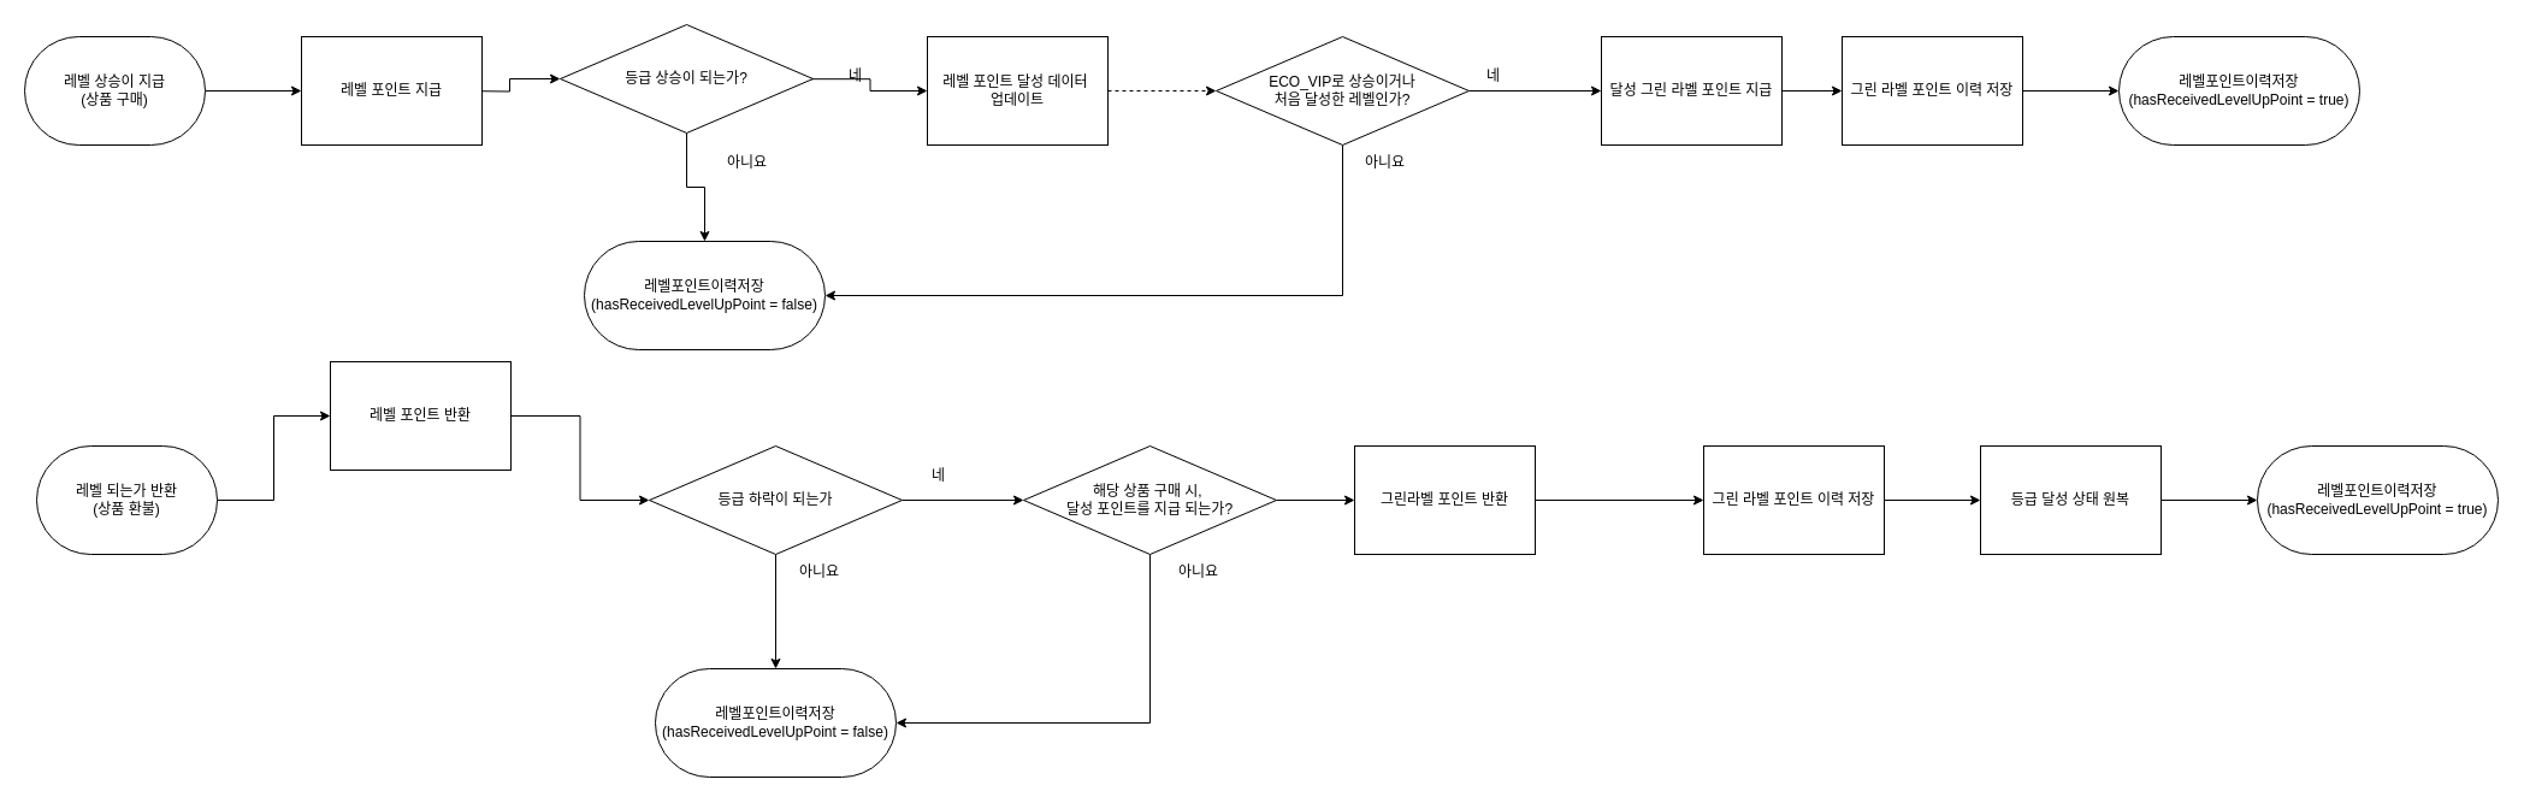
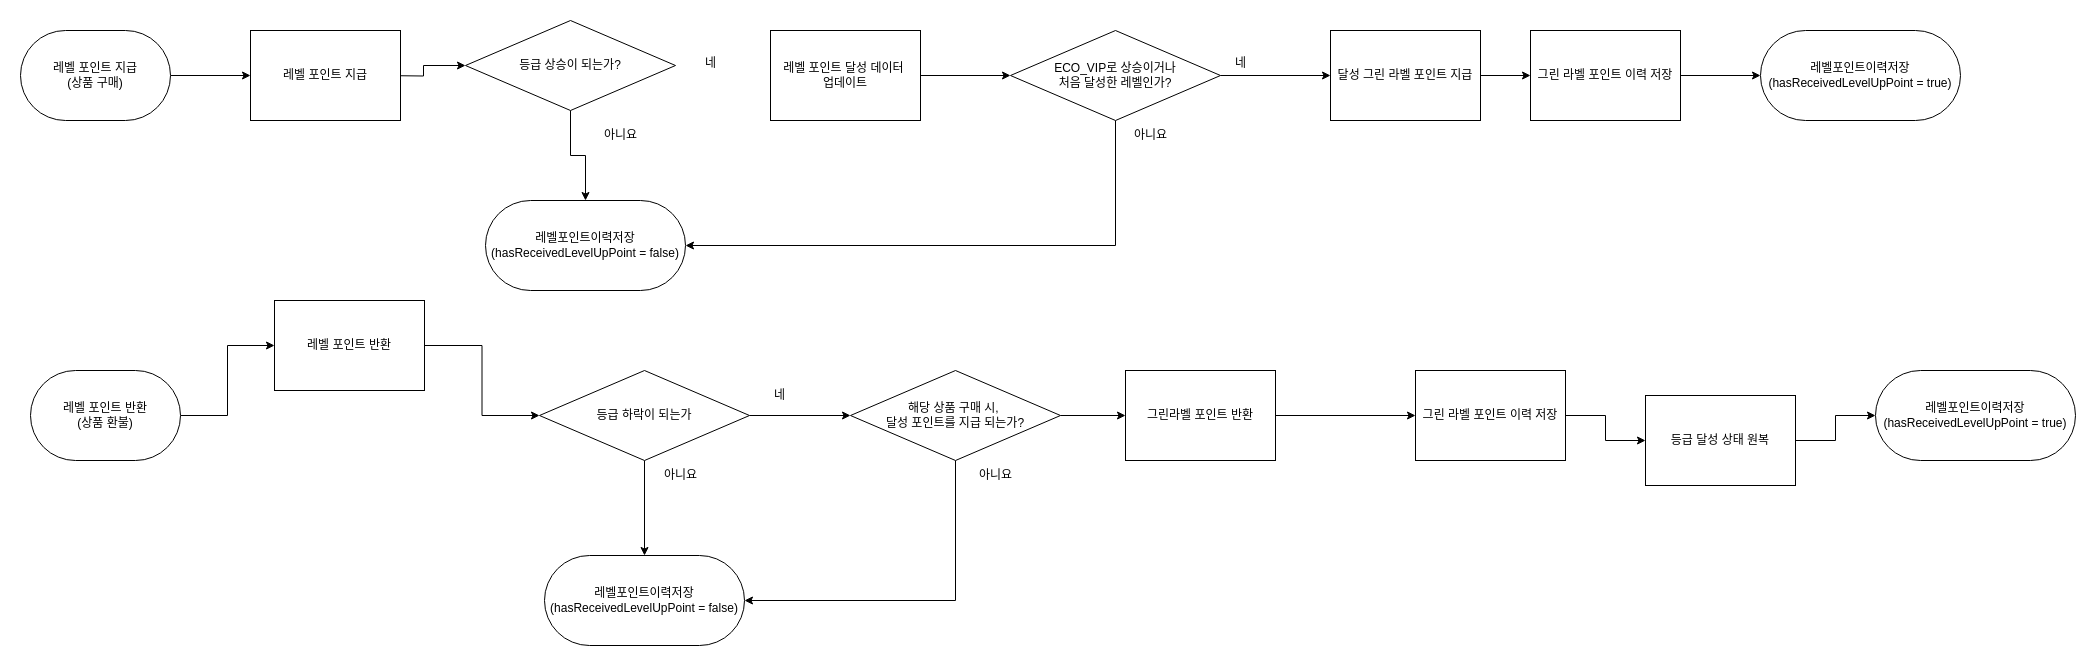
  <mxCell id="0" />
  <mxCell id="1" parent="0" />
  <mxCell id="2" value="" style="edgeStyle=orthogonalEdgeStyle;rounded=0;orthogonalLoop=1;jettySize=auto;html=1;fontFamily=Helvetica;" parent="1" source="3" target="16" edge="1"><mxGeometry relative="1" as="geometry" /></mxCell>
- <mxCell id="3" value="레벨 상승이 지급&lt;br&gt;(상품 구매)" style="rounded=1;whiteSpace=wrap;html=1;arcSize=50;fontFamily=Helvetica;" parent="1" vertex="1"><mxGeometry x="20" y="30" width="150" height="90" as="geometry" /></mxCell>
+ <mxCell id="3" value="레벨 포인트 지급&lt;br&gt;(상품 구매)" style="rounded=1;whiteSpace=wrap;html=1;arcSize=50;fontFamily=Helvetica;" parent="1" vertex="1"><mxGeometry x="20" y="30" width="150" height="90" as="geometry" /></mxCell>
  <mxCell id="4" value="" style="edgeStyle=orthogonalEdgeStyle;rounded=0;orthogonalLoop=1;jettySize=auto;html=1;fontFamily=Helvetica;fontSize=12;fontColor=default;" edge="1" parent="1" source="5" target="27"><mxGeometry relative="1" as="geometry" /></mxCell>
- <mxCell id="5" value="레벨 되는가 반환&lt;br&gt;(상품 환불)" style="rounded=1;whiteSpace=wrap;html=1;fontFamily=Helvetica;arcSize=50;" parent="1" vertex="1"><mxGeometry x="30" y="370" width="150" height="90" as="geometry" /></mxCell>
+ <mxCell id="5" value="레벨 포인트 반환&lt;br&gt;(상품 환불)" style="rounded=1;whiteSpace=wrap;html=1;fontFamily=Helvetica;arcSize=50;" parent="1" vertex="1"><mxGeometry x="30" y="370" width="150" height="90" as="geometry" /></mxCell>
  <mxCell id="6" value="" style="edgeStyle=orthogonalEdgeStyle;rounded=0;orthogonalLoop=1;jettySize=auto;html=1;fontFamily=Helvetica;" parent="1" target="9" edge="1"><mxGeometry relative="1" as="geometry"><mxPoint x="380" y="75" as="sourcePoint" /></mxGeometry></mxCell>
  <mxCell id="7" value="" style="edgeStyle=orthogonalEdgeStyle;rounded=0;orthogonalLoop=1;jettySize=auto;html=1;fontFamily=Helvetica;" parent="1" source="9" target="12" edge="1"><mxGeometry relative="1" as="geometry" /></mxCell>
- <mxCell id="8" value="" style="edgeStyle=orthogonalEdgeStyle;rounded=0;orthogonalLoop=1;jettySize=auto;html=1;exitX=0.983;exitY=0.502;exitDx=0;exitDy=0;exitPerimeter=0;" parent="1" source="9" target="25" edge="1"><mxGeometry relative="1" as="geometry"><mxPoint x="750" y="75" as="sourcePoint" /></mxGeometry></mxCell>
  <mxCell id="9" value="등급 상승이 되는가?" style="rhombus;whiteSpace=wrap;html=1;rounded=1;arcSize=0;strokeColor=default;align=center;verticalAlign=middle;fontFamily=Helvetica;fontSize=12;fontColor=default;fillColor=default;" parent="1" vertex="1"><mxGeometry x="465" y="20" width="210" height="90" as="geometry" /></mxCell>
  <mxCell id="10" value="네" style="text;html=1;align=center;verticalAlign=middle;resizable=0;points=[];autosize=1;strokeColor=none;fillColor=none;fontFamily=Helvetica;" parent="1" vertex="1"><mxGeometry x="690" y="48" width="40" height="30" as="geometry" /></mxCell>
  <mxCell id="11" value="아니요" style="text;html=1;align=center;verticalAlign=middle;resizable=0;points=[];autosize=1;strokeColor=none;fillColor=none;fontFamily=Helvetica;" parent="1" vertex="1"><mxGeometry x="590" y="120" width="60" height="30" as="geometry" /></mxCell>
  <mxCell id="12" value="레벨포인트이력저장&lt;div&gt;(hasReceivedLevelUpPoint = false)&lt;/div&gt;" style="rounded=1;whiteSpace=wrap;html=1;arcSize=50;fontFamily=Helvetica;" parent="1" vertex="1"><mxGeometry x="485" y="200" width="200" height="90" as="geometry" /></mxCell>
  <mxCell id="13" value="" style="edgeStyle=orthogonalEdgeStyle;rounded=0;orthogonalLoop=1;jettySize=auto;html=1;entryX=1;entryY=0.5;entryDx=0;entryDy=0;fontFamily=Helvetica;exitX=0.5;exitY=1;exitDx=0;exitDy=0;" parent="1" source="15" target="12" edge="1"><mxGeometry relative="1" as="geometry"><mxPoint x="795" y="245" as="targetPoint" /><Array as="points"><mxPoint x="1115" y="245" /></Array></mxGeometry></mxCell>
  <mxCell id="14" value="" style="edgeStyle=orthogonalEdgeStyle;rounded=0;orthogonalLoop=1;jettySize=auto;html=1;fontFamily=Helvetica;" parent="1" source="15" target="19" edge="1"><mxGeometry relative="1" as="geometry" /></mxCell>
  <mxCell id="15" value="ECO_VIP로 상승이거나&lt;div&gt;처음 달성한 레벨인가?&lt;/div&gt;" style="rhombus;whiteSpace=wrap;html=1;rounded=1;arcSize=0;fontFamily=Helvetica;" parent="1" vertex="1"><mxGeometry x="1010" y="30" width="210" height="90" as="geometry" /></mxCell>
  <mxCell id="16" value="레벨 포인트 지급" style="whiteSpace=wrap;html=1;rounded=1;strokeColor=default;align=center;verticalAlign=middle;fontFamily=Helvetica;fontSize=12;fontColor=default;fillColor=default;arcSize=0;" parent="1" vertex="1"><mxGeometry x="250" y="30" width="150" height="90" as="geometry" /></mxCell>
  <mxCell id="17" value="아니요" style="text;html=1;align=center;verticalAlign=middle;resizable=0;points=[];autosize=1;strokeColor=none;fillColor=none;fontFamily=Helvetica;" parent="1" vertex="1"><mxGeometry x="1120" y="120" width="60" height="30" as="geometry" /></mxCell>
  <mxCell id="18" value="" style="edgeStyle=orthogonalEdgeStyle;rounded=0;orthogonalLoop=1;jettySize=auto;html=1;fontFamily=Helvetica;" parent="1" source="19" target="21" edge="1"><mxGeometry relative="1" as="geometry" /></mxCell>
  <mxCell id="19" value="달성 그린 라벨 포인트 지급" style="whiteSpace=wrap;html=1;rounded=1;arcSize=0;fontFamily=Helvetica;" parent="1" vertex="1"><mxGeometry x="1330" y="30" width="150" height="90" as="geometry" /></mxCell>
  <mxCell id="20" value="" style="edgeStyle=orthogonalEdgeStyle;rounded=0;orthogonalLoop=1;jettySize=auto;html=1;fontFamily=Helvetica;" parent="1" source="21" target="22" edge="1"><mxGeometry relative="1" as="geometry" /></mxCell>
  <mxCell id="21" value="그린 라벨 포인트 이력 저장" style="whiteSpace=wrap;html=1;rounded=1;arcSize=0;fontFamily=Helvetica;" parent="1" vertex="1"><mxGeometry x="1530" y="30" width="150" height="90" as="geometry" /></mxCell>
  <mxCell id="22" value="레벨포인트이력저장&lt;div&gt;(hasReceivedLevelUpPoint = true)&lt;/div&gt;" style="whiteSpace=wrap;html=1;rounded=1;arcSize=50;fontFamily=Helvetica;" parent="1" vertex="1"><mxGeometry x="1760" y="30" width="200" height="90" as="geometry" /></mxCell>
  <mxCell id="23" value="네" style="text;html=1;align=center;verticalAlign=middle;resizable=0;points=[];autosize=1;strokeColor=none;fillColor=none;fontFamily=Helvetica;" parent="1" vertex="1"><mxGeometry x="1220" y="48" width="40" height="30" as="geometry" /></mxCell>
- <mxCell id="24" value="" style="edgeStyle=orthogonalEdgeStyle;rounded=0;orthogonalLoop=1;jettySize=auto;html=1;dashed=1;" parent="1" source="25" target="15" edge="1"><mxGeometry relative="1" as="geometry" /></mxCell>
+ <mxCell id="24" value="" style="edgeStyle=orthogonalEdgeStyle;rounded=0;orthogonalLoop=1;jettySize=auto;html=1;" parent="1" source="25" target="15" edge="1"><mxGeometry relative="1" as="geometry" /></mxCell>
  <mxCell id="25" value="레벨 포인트 달성 데이터&amp;nbsp;&lt;div&gt;업데이트&lt;/div&gt;" style="whiteSpace=wrap;html=1;rounded=1;arcSize=0;" parent="1" vertex="1"><mxGeometry x="770" y="30" width="150" height="90" as="geometry" /></mxCell>
  <mxCell id="26" value="" style="edgeStyle=orthogonalEdgeStyle;rounded=0;orthogonalLoop=1;jettySize=auto;html=1;fontFamily=Helvetica;fontSize=12;fontColor=default;" edge="1" parent="1" source="27" target="30"><mxGeometry relative="1" as="geometry" /></mxCell>
  <mxCell id="27" value="레벨 포인트 반환" style="whiteSpace=wrap;html=1;rounded=1;arcSize=0;" vertex="1" parent="1"><mxGeometry x="274" y="300" width="150" height="90" as="geometry" /></mxCell>
  <mxCell id="28" value="" style="edgeStyle=orthogonalEdgeStyle;rounded=0;orthogonalLoop=1;jettySize=auto;html=1;fontFamily=Helvetica;fontSize=12;fontColor=default;" edge="1" parent="1" source="30" target="31"><mxGeometry relative="1" as="geometry" /></mxCell>
  <mxCell id="29" value="" style="edgeStyle=orthogonalEdgeStyle;rounded=0;orthogonalLoop=1;jettySize=auto;html=1;fontFamily=Helvetica;fontSize=12;fontColor=default;entryX=0;entryY=0.5;entryDx=0;entryDy=0;" edge="1" parent="1" source="30" target="36"><mxGeometry relative="1" as="geometry"><mxPoint x="874" y="415" as="targetPoint" /></mxGeometry></mxCell>
  <mxCell id="30" value="등급 하락이 되는가" style="rhombus;whiteSpace=wrap;html=1;rounded=1;arcSize=0;" vertex="1" parent="1"><mxGeometry x="539" y="370" width="210" height="90" as="geometry" /></mxCell>
  <mxCell id="31" value="레벨포인트이력저장&lt;div style=&quot;border-color: var(--border-color);&quot;&gt;(hasReceivedLevelUpPoint = false)&lt;/div&gt;" style="whiteSpace=wrap;html=1;rounded=1;arcSize=50;" vertex="1" parent="1"><mxGeometry x="544" y="555" width="200" height="90" as="geometry" /></mxCell>
  <mxCell id="32" value="아니요" style="text;html=1;align=center;verticalAlign=middle;resizable=0;points=[];autosize=1;strokeColor=none;fillColor=none;fontFamily=Helvetica;" vertex="1" parent="1"><mxGeometry x="650" y="460" width="60" height="30" as="geometry" /></mxCell>
  <mxCell id="33" value="네" style="text;html=1;align=center;verticalAlign=middle;resizable=0;points=[];autosize=1;strokeColor=none;fillColor=none;fontFamily=Helvetica;" vertex="1" parent="1"><mxGeometry x="764" y="380" width="30" height="30" as="geometry" /></mxCell>
  <mxCell id="34" value="" style="edgeStyle=orthogonalEdgeStyle;rounded=0;orthogonalLoop=1;jettySize=auto;html=1;fontFamily=Helvetica;fontSize=12;fontColor=default;" edge="1" parent="1" source="36" target="39"><mxGeometry relative="1" as="geometry" /></mxCell>
  <mxCell id="35" value="" style="edgeStyle=orthogonalEdgeStyle;rounded=0;orthogonalLoop=1;jettySize=auto;html=1;fontFamily=Helvetica;fontSize=12;fontColor=default;entryX=1;entryY=0.5;entryDx=0;entryDy=0;" edge="1" parent="1" source="36" target="31"><mxGeometry relative="1" as="geometry"><mxPoint x="955" y="585" as="targetPoint" /><Array as="points"><mxPoint x="955" y="600" /></Array></mxGeometry></mxCell>
  <mxCell id="36" value="해당 상품 구매 시,&amp;nbsp;&lt;div&gt;달성 포인트를 지급 되는가?&lt;/div&gt;" style="rhombus;whiteSpace=wrap;html=1;rounded=1;arcSize=0;" vertex="1" parent="1"><mxGeometry x="850" y="370" width="210" height="90" as="geometry" /></mxCell>
  <mxCell id="37" value="아니요" style="text;html=1;align=center;verticalAlign=middle;resizable=0;points=[];autosize=1;strokeColor=none;fillColor=none;fontFamily=Helvetica;" vertex="1" parent="1"><mxGeometry x="965" y="460" width="60" height="30" as="geometry" /></mxCell>
  <mxCell id="38" value="" style="edgeStyle=orthogonalEdgeStyle;rounded=0;orthogonalLoop=1;jettySize=auto;html=1;fontFamily=Helvetica;fontSize=12;fontColor=default;" edge="1" parent="1" source="39" target="41"><mxGeometry relative="1" as="geometry" /></mxCell>
  <mxCell id="39" value="그린라벨 포인트 반환" style="whiteSpace=wrap;html=1;rounded=1;arcSize=0;" vertex="1" parent="1"><mxGeometry x="1125" y="370" width="150" height="90" as="geometry" /></mxCell>
  <mxCell id="40" value="" style="edgeStyle=orthogonalEdgeStyle;rounded=0;orthogonalLoop=1;jettySize=auto;html=1;fontFamily=Helvetica;fontSize=12;fontColor=default;" edge="1" parent="1" source="41" target="43"><mxGeometry relative="1" as="geometry" /></mxCell>
  <mxCell id="41" value="그린 라벨 포인트 이력 저장" style="whiteSpace=wrap;html=1;rounded=1;arcSize=0;" vertex="1" parent="1"><mxGeometry x="1415" y="370" width="150" height="90" as="geometry" /></mxCell>
  <mxCell id="42" value="" style="edgeStyle=orthogonalEdgeStyle;rounded=0;orthogonalLoop=1;jettySize=auto;html=1;fontFamily=Helvetica;fontSize=12;fontColor=default;" edge="1" parent="1" source="43" target="44"><mxGeometry relative="1" as="geometry" /></mxCell>
- <mxCell id="43" value="등급 달성 상태 원복" style="whiteSpace=wrap;html=1;rounded=1;arcSize=0;" vertex="1" parent="1"><mxGeometry x="1645" y="370" width="150" height="90" as="geometry" /></mxCell>
+ <mxCell id="43" value="등급 달성 상태 원복" style="whiteSpace=wrap;html=1;rounded=1;arcSize=0;" vertex="1" parent="1"><mxGeometry x="1645" y="395" width="150" height="90" as="geometry" /></mxCell>
  <mxCell id="44" value="레벨포인트이력저장&lt;div style=&quot;border-color: var(--border-color);&quot;&gt;(hasReceivedLevelUpPoint = true)&lt;/div&gt;" style="whiteSpace=wrap;html=1;rounded=1;arcSize=50;" vertex="1" parent="1"><mxGeometry x="1875" y="370" width="200" height="90" as="geometry" /></mxCell>
